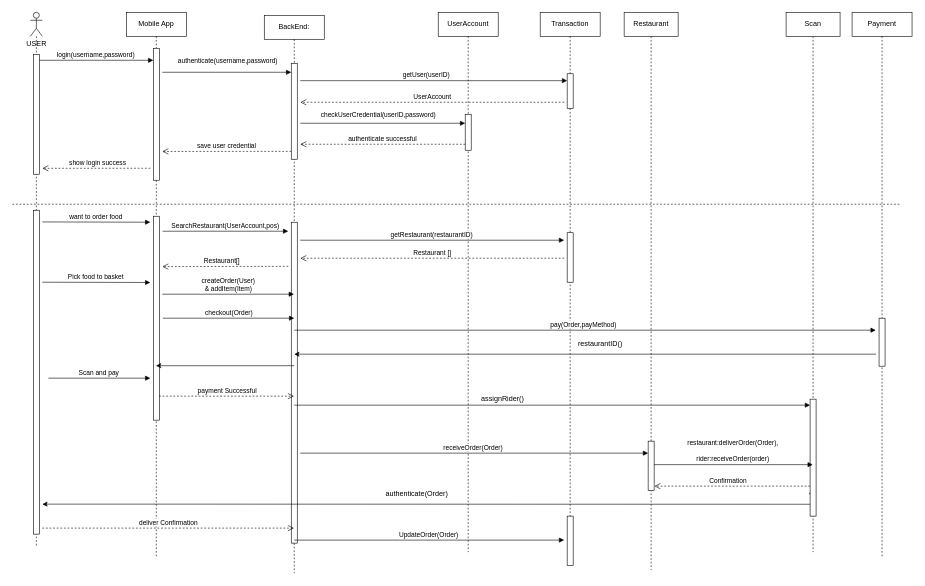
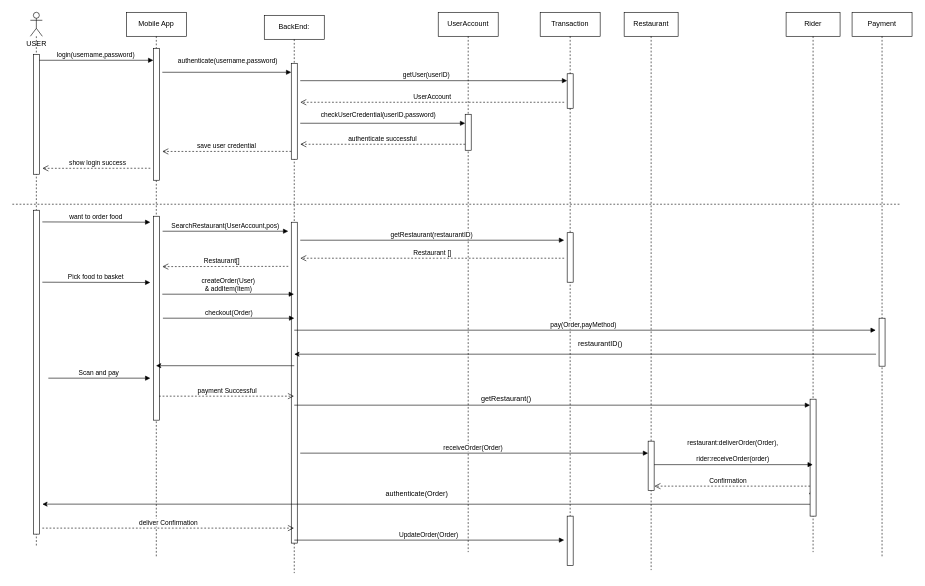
  <mxCell id="0" />
  <mxCell id="1" parent="0" />
  <mxCell id="2" value="" style="shape=umlLifeline;perimeter=lifelinePerimeter;whiteSpace=wrap;html=1;container=1;dropTarget=0;collapsible=0;recursiveResize=0;outlineConnect=0;portConstraint=eastwest;newEdgeStyle={&quot;curved&quot;:0,&quot;rounded&quot;:0};participant=umlActor;" parent="1" vertex="1"><mxGeometry x="50" y="20" width="20" height="890" as="geometry" /></mxCell>
  <mxCell id="3" value="" style="html=1;points=[[0,0,0,0,5],[0,1,0,0,-5],[1,0,0,0,5],[1,1,0,0,-5]];perimeter=orthogonalPerimeter;outlineConnect=0;targetShapes=umlLifeline;portConstraint=eastwest;newEdgeStyle={&quot;curved&quot;:0,&quot;rounded&quot;:0};" parent="2" vertex="1"><mxGeometry x="5" y="70" width="10" height="200" as="geometry" /></mxCell>
  <mxCell id="4" value="" style="html=1;points=[[0,0,0,0,5],[0,1,0,0,-5],[1,0,0,0,5],[1,1,0,0,-5]];perimeter=orthogonalPerimeter;outlineConnect=0;targetShapes=umlLifeline;portConstraint=eastwest;newEdgeStyle={&quot;curved&quot;:0,&quot;rounded&quot;:0};" parent="2" vertex="1"><mxGeometry x="5" y="330" width="10" height="540" as="geometry" /></mxCell>
  <mxCell id="5" value="Mobile App" style="shape=umlLifeline;perimeter=lifelinePerimeter;whiteSpace=wrap;html=1;container=1;dropTarget=0;collapsible=0;recursiveResize=0;outlineConnect=0;portConstraint=eastwest;newEdgeStyle={&quot;curved&quot;:0,&quot;rounded&quot;:0};" parent="1" vertex="1"><mxGeometry x="210" y="20" width="100" height="910" as="geometry" /></mxCell>
  <mxCell id="6" value="" style="html=1;points=[[0,0,0,0,5],[0,1,0,0,-5],[1,0,0,0,5],[1,1,0,0,-5]];perimeter=orthogonalPerimeter;outlineConnect=0;targetShapes=umlLifeline;portConstraint=eastwest;newEdgeStyle={&quot;curved&quot;:0,&quot;rounded&quot;:0};" parent="5" vertex="1"><mxGeometry x="45" y="60" width="10" height="220" as="geometry" /></mxCell>
  <mxCell id="7" value="" style="html=1;points=[[0,0,0,0,5],[0,1,0,0,-5],[1,0,0,0,5],[1,1,0,0,-5]];perimeter=orthogonalPerimeter;outlineConnect=0;targetShapes=umlLifeline;portConstraint=eastwest;newEdgeStyle={&quot;curved&quot;:0,&quot;rounded&quot;:0};" parent="5" vertex="1"><mxGeometry x="45" y="340" width="10" height="340" as="geometry" /></mxCell>
  <mxCell id="8" value="BackEnd:" style="shape=umlLifeline;perimeter=lifelinePerimeter;whiteSpace=wrap;html=1;container=1;dropTarget=0;collapsible=0;recursiveResize=0;outlineConnect=0;portConstraint=eastwest;newEdgeStyle={&quot;curved&quot;:0,&quot;rounded&quot;:0};" parent="1" vertex="1"><mxGeometry x="440" y="25" width="100" height="930" as="geometry" /></mxCell>
  <mxCell id="9" value="" style="html=1;points=[[0,0,0,0,5],[0,1,0,0,-5],[1,0,0,0,5],[1,1,0,0,-5]];perimeter=orthogonalPerimeter;outlineConnect=0;targetShapes=umlLifeline;portConstraint=eastwest;newEdgeStyle={&quot;curved&quot;:0,&quot;rounded&quot;:0};" parent="8" vertex="1"><mxGeometry x="45" y="80" width="10" height="160" as="geometry" /></mxCell>
  <mxCell id="10" value="" style="html=1;points=[[0,0,0,0,5],[0,1,0,0,-5],[1,0,0,0,5],[1,1,0,0,-5]];perimeter=orthogonalPerimeter;outlineConnect=0;targetShapes=umlLifeline;portConstraint=eastwest;newEdgeStyle={&quot;curved&quot;:0,&quot;rounded&quot;:0};" parent="8" vertex="1"><mxGeometry x="45" y="345" width="10" height="535" as="geometry" /></mxCell>
  <mxCell id="11" value="UserAccount" style="shape=umlLifeline;perimeter=lifelinePerimeter;whiteSpace=wrap;html=1;container=1;dropTarget=0;collapsible=0;recursiveResize=0;outlineConnect=0;portConstraint=eastwest;newEdgeStyle={&quot;curved&quot;:0,&quot;rounded&quot;:0};" parent="1" vertex="1"><mxGeometry x="730" y="20" width="100" height="900" as="geometry" /></mxCell>
  <mxCell id="12" value="Transaction" style="shape=umlLifeline;perimeter=lifelinePerimeter;whiteSpace=wrap;html=1;container=1;dropTarget=0;collapsible=0;recursiveResize=0;outlineConnect=0;portConstraint=eastwest;newEdgeStyle={&quot;curved&quot;:0,&quot;rounded&quot;:0};" parent="1" vertex="1"><mxGeometry x="900" y="20" width="100" height="922.5" as="geometry" /></mxCell>
  <mxCell id="13" value="" style="html=1;points=[[0,0,0,0,5],[0,1,0,0,-5],[1,0,0,0,5],[1,1,0,0,-5]];perimeter=orthogonalPerimeter;outlineConnect=0;targetShapes=umlLifeline;portConstraint=eastwest;newEdgeStyle={&quot;curved&quot;:0,&quot;rounded&quot;:0};" parent="12" vertex="1"><mxGeometry x="45" y="102.5" width="10" height="57.5" as="geometry" /></mxCell>
  <mxCell id="14" value="" style="html=1;points=[[0,0,0,0,5],[0,1,0,0,-5],[1,0,0,0,5],[1,1,0,0,-5]];perimeter=orthogonalPerimeter;outlineConnect=0;targetShapes=umlLifeline;portConstraint=eastwest;newEdgeStyle={&quot;curved&quot;:0,&quot;rounded&quot;:0};" parent="12" vertex="1"><mxGeometry x="45" y="367.5" width="10" height="82.5" as="geometry" /></mxCell>
  <mxCell id="15" value="" style="html=1;points=[[0,0,0,0,5],[0,1,0,0,-5],[1,0,0,0,5],[1,1,0,0,-5]];perimeter=orthogonalPerimeter;outlineConnect=0;targetShapes=umlLifeline;portConstraint=eastwest;newEdgeStyle={&quot;curved&quot;:0,&quot;rounded&quot;:0};" parent="12" vertex="1"><mxGeometry x="45" y="840" width="10" height="82.5" as="geometry" /></mxCell>
  <mxCell id="16" value="Payment" style="shape=umlLifeline;perimeter=lifelinePerimeter;whiteSpace=wrap;html=1;container=1;dropTarget=0;collapsible=0;recursiveResize=0;outlineConnect=0;portConstraint=eastwest;newEdgeStyle={&quot;curved&quot;:0,&quot;rounded&quot;:0};" parent="1" vertex="1"><mxGeometry x="1420" y="20" width="100" height="910" as="geometry" /></mxCell>
  <mxCell id="17" value="" style="html=1;points=[[0,0,0,0,5],[0,1,0,0,-5],[1,0,0,0,5],[1,1,0,0,-5]];perimeter=orthogonalPerimeter;outlineConnect=0;targetShapes=umlLifeline;portConstraint=eastwest;newEdgeStyle={&quot;curved&quot;:0,&quot;rounded&quot;:0};" parent="16" vertex="1"><mxGeometry x="45" y="510" width="10" height="80" as="geometry" /></mxCell>
  <mxCell id="18" value="Restaurant" style="shape=umlLifeline;perimeter=lifelinePerimeter;whiteSpace=wrap;html=1;container=1;dropTarget=0;collapsible=0;recursiveResize=0;outlineConnect=0;portConstraint=eastwest;newEdgeStyle={&quot;curved&quot;:0,&quot;rounded&quot;:0};size=40;" parent="1" vertex="1"><mxGeometry x="1040" y="20" width="90" height="930" as="geometry" /></mxCell>
  <mxCell id="19" value="" style="html=1;points=[[0,0,0,0,5],[0,1,0,0,-5],[1,0,0,0,5],[1,1,0,0,-5]];perimeter=orthogonalPerimeter;outlineConnect=0;targetShapes=umlLifeline;portConstraint=eastwest;newEdgeStyle={&quot;curved&quot;:0,&quot;rounded&quot;:0};" parent="18" vertex="1"><mxGeometry x="40" y="715" width="10" height="82.5" as="geometry" /></mxCell>
- <mxCell id="20" value="Scan" style="shape=umlLifeline;perimeter=lifelinePerimeter;whiteSpace=wrap;html=1;container=1;dropTarget=0;collapsible=0;recursiveResize=0;outlineConnect=0;portConstraint=eastwest;newEdgeStyle={&quot;curved&quot;:0,&quot;rounded&quot;:0};size=40;" parent="1" vertex="1"><mxGeometry x="1310" y="20" width="90" height="900" as="geometry" /></mxCell>
+ <mxCell id="20" value="Rider" style="shape=umlLifeline;perimeter=lifelinePerimeter;whiteSpace=wrap;html=1;container=1;dropTarget=0;collapsible=0;recursiveResize=0;outlineConnect=0;portConstraint=eastwest;newEdgeStyle={&quot;curved&quot;:0,&quot;rounded&quot;:0};size=40;" parent="1" vertex="1"><mxGeometry x="1310" y="20" width="90" height="900" as="geometry" /></mxCell>
  <mxCell id="21" value="login(username,password)" style="html=1;verticalAlign=bottom;endArrow=block;curved=0;rounded=0;" parent="1" source="3" edge="1"><mxGeometry x="-0.006" width="80" relative="1" as="geometry"><mxPoint x="115" y="100" as="sourcePoint" /><mxPoint x="255" y="100" as="targetPoint" /><mxPoint as="offset" /></mxGeometry></mxCell>
  <mxCell id="22" value="&amp;nbsp;" style="text;whiteSpace=wrap;html=1;" parent="1" vertex="1"><mxGeometry x="450" y="195" width="40" height="40" as="geometry" /></mxCell>
  <mxCell id="23" value="&amp;nbsp;" style="text;whiteSpace=wrap;html=1;" parent="1" vertex="1"><mxGeometry x="710" y="110" width="40" height="40" as="geometry" /></mxCell>
  <mxCell id="24" value="getUser(userID)" style="html=1;verticalAlign=bottom;endArrow=block;curved=0;rounded=0;" parent="1" target="13" edge="1"><mxGeometry x="-0.053" width="80" relative="1" as="geometry"><mxPoint x="500" y="134" as="sourcePoint" /><mxPoint x="940" y="134" as="targetPoint" /><mxPoint x="-1" as="offset" /></mxGeometry></mxCell>
  <mxCell id="25" value="authenticate(username,password)" style="html=1;verticalAlign=bottom;endArrow=block;curved=0;rounded=0;" parent="1" target="9" edge="1"><mxGeometry x="0.023" y="10" width="80" relative="1" as="geometry"><mxPoint x="270" y="120" as="sourcePoint" /><mxPoint x="460" y="120" as="targetPoint" /><mxPoint x="-1" as="offset" /></mxGeometry></mxCell>
  <mxCell id="26" value="UserAccount" style="html=1;verticalAlign=bottom;endArrow=open;dashed=1;endSize=8;curved=0;rounded=0;" parent="1" edge="1"><mxGeometry relative="1" as="geometry"><mxPoint x="940" y="170" as="sourcePoint" /><mxPoint x="500" y="170" as="targetPoint" /></mxGeometry></mxCell>
  <mxCell id="27" value="" style="html=1;points=[[0,0,0,0,5],[0,1,0,0,-5],[1,0,0,0,5],[1,1,0,0,-5]];perimeter=orthogonalPerimeter;outlineConnect=0;targetShapes=umlLifeline;portConstraint=eastwest;newEdgeStyle={&quot;curved&quot;:0,&quot;rounded&quot;:0};" parent="1" vertex="1"><mxGeometry x="775" y="190" width="10" height="60" as="geometry" /></mxCell>
  <mxCell id="28" value="&amp;nbsp;" style="text;whiteSpace=wrap;html=1;" parent="1" vertex="1"><mxGeometry x="770" y="445" width="40" height="40" as="geometry" /></mxCell>
  <mxCell id="29" value="checkUserCredential(userID,password)" style="html=1;verticalAlign=bottom;endArrow=block;curved=0;rounded=0;" parent="1" target="27" edge="1"><mxGeometry x="-0.054" y="5" width="80" relative="1" as="geometry"><mxPoint x="500" y="205" as="sourcePoint" /><mxPoint x="649" y="207" as="targetPoint" /><mxPoint as="offset" /></mxGeometry></mxCell>
  <mxCell id="30" value="authenticate successful" style="html=1;verticalAlign=bottom;endArrow=open;dashed=1;endSize=8;curved=0;rounded=0;" parent="1" edge="1"><mxGeometry relative="1" as="geometry"><mxPoint x="775" y="240" as="sourcePoint" /><mxPoint x="500" y="240" as="targetPoint" /></mxGeometry></mxCell>
  <mxCell id="31" value="save user credential" style="html=1;verticalAlign=bottom;endArrow=open;dashed=1;endSize=8;curved=0;rounded=0;" parent="1" edge="1"><mxGeometry relative="1" as="geometry"><mxPoint x="485" y="251.88" as="sourcePoint" /><mxPoint x="270" y="252" as="targetPoint" /></mxGeometry></mxCell>
  <mxCell id="32" value="&amp;nbsp;" style="text;whiteSpace=wrap;html=1;" parent="1" vertex="1"><mxGeometry x="620" y="430" width="40" height="40" as="geometry" /></mxCell>
  <mxCell id="33" value="&amp;nbsp;" style="text;whiteSpace=wrap;html=1;" parent="1" vertex="1"><mxGeometry x="870" y="725" width="40" height="40" as="geometry" /></mxCell>
  <mxCell id="34" value="" style="endArrow=none;dashed=1;html=1;rounded=0;" parent="1" edge="1"><mxGeometry width="50" height="50" relative="1" as="geometry"><mxPoint x="20" y="340" as="sourcePoint" /><mxPoint x="1500" y="340" as="targetPoint" /></mxGeometry></mxCell>
  <mxCell id="35" value="show login success" style="html=1;verticalAlign=bottom;endArrow=open;dashed=1;endSize=8;curved=0;rounded=0;" parent="1" edge="1"><mxGeometry x="-0.023" relative="1" as="geometry"><mxPoint x="250" y="280" as="sourcePoint" /><mxPoint x="70" y="280.12" as="targetPoint" /><mxPoint as="offset" /></mxGeometry></mxCell>
  <mxCell id="36" value="want to order food" style="html=1;verticalAlign=bottom;endArrow=block;curved=0;rounded=0;" parent="1" edge="1"><mxGeometry x="-0.006" width="80" relative="1" as="geometry"><mxPoint x="70" y="369.52" as="sourcePoint" /><mxPoint x="250" y="370" as="targetPoint" /><mxPoint as="offset" /></mxGeometry></mxCell>
  <mxCell id="37" value="SearchRestaurant(UserAccount,pos)" style="html=1;verticalAlign=bottom;endArrow=block;curved=0;rounded=0;" parent="1" edge="1"><mxGeometry x="-0.006" width="80" relative="1" as="geometry"><mxPoint x="270.5" y="385" as="sourcePoint" /><mxPoint x="480" y="385" as="targetPoint" /><mxPoint as="offset" /></mxGeometry></mxCell>
  <mxCell id="38" value="&amp;nbsp;" style="text;whiteSpace=wrap;html=1;" parent="1" vertex="1"><mxGeometry x="1000" y="725" width="40" height="40" as="geometry" /></mxCell>
  <mxCell id="39" value="getRestaurant(restaurantID)" style="html=1;verticalAlign=bottom;endArrow=block;curved=0;rounded=0;" parent="1" edge="1"><mxGeometry x="-0.006" width="80" relative="1" as="geometry"><mxPoint x="500" y="400" as="sourcePoint" /><mxPoint x="940" y="400" as="targetPoint" /><mxPoint as="offset" /></mxGeometry></mxCell>
  <mxCell id="40" value="&amp;nbsp;" style="text;whiteSpace=wrap;html=1;" parent="1" vertex="1"><mxGeometry x="1180" y="460" width="40" height="40" as="geometry" /></mxCell>
  <mxCell id="41" value="Restaurant []" style="html=1;verticalAlign=bottom;endArrow=open;dashed=1;endSize=8;curved=0;rounded=0;" parent="1" edge="1"><mxGeometry relative="1" as="geometry"><mxPoint x="940" y="430" as="sourcePoint" /><mxPoint x="500" y="430" as="targetPoint" /></mxGeometry></mxCell>
  <mxCell id="42" value="&amp;nbsp;" style="text;whiteSpace=wrap;html=1;" parent="1" vertex="1"><mxGeometry x="980" y="755" width="40" height="40" as="geometry" /></mxCell>
  <mxCell id="43" value="Restaurant[]" style="html=1;verticalAlign=bottom;endArrow=open;dashed=1;endSize=8;curved=0;rounded=0;" parent="1" edge="1"><mxGeometry x="0.059" relative="1" as="geometry"><mxPoint x="480" y="443.57" as="sourcePoint" /><mxPoint x="270" y="444" as="targetPoint" /><mxPoint as="offset" /></mxGeometry></mxCell>
  <mxCell id="44" value="Pick food to basket" style="html=1;verticalAlign=bottom;endArrow=block;curved=0;rounded=0;" parent="1" edge="1"><mxGeometry x="-0.006" width="80" relative="1" as="geometry"><mxPoint x="70" y="470" as="sourcePoint" /><mxPoint x="250" y="470.48" as="targetPoint" /><mxPoint as="offset" /></mxGeometry></mxCell>
  <mxCell id="45" value="&lt;div&gt;createOrder(User)&lt;/div&gt;&lt;div&gt;&amp;amp; addItem(Item)&lt;/div&gt;" style="html=1;verticalAlign=bottom;endArrow=block;curved=0;rounded=0;" parent="1" target="8" edge="1"><mxGeometry width="80" relative="1" as="geometry"><mxPoint x="270" y="490" as="sourcePoint" /><mxPoint x="450" y="490.48" as="targetPoint" /><mxPoint as="offset" /></mxGeometry></mxCell>
  <mxCell id="46" value="" style="html=1;verticalAlign=bottom;endArrow=block;curved=0;rounded=0;" parent="1" source="48" edge="1"><mxGeometry y="435" width="80" relative="1" as="geometry"><mxPoint x="300" y="675" as="sourcePoint" /><mxPoint x="1352.643" y="815" as="targetPoint" /><mxPoint x="-434" y="-31" as="offset" /></mxGeometry></mxCell>
  <mxCell id="47" value="" style="html=1;verticalAlign=bottom;endArrow=block;curved=0;rounded=0;" parent="1" target="48" edge="1"><mxGeometry x="-0.006" width="80" relative="1" as="geometry"><mxPoint x="490" y="675" as="sourcePoint" /><mxPoint x="1544" y="675" as="targetPoint" /><mxPoint as="offset" /></mxGeometry></mxCell>
  <mxCell id="48" value="" style="html=1;points=[[0,0,0,0,5],[0,1,0,0,-5],[1,0,0,0,5],[1,1,0,0,-5]];perimeter=orthogonalPerimeter;outlineConnect=0;targetShapes=umlLifeline;portConstraint=eastwest;newEdgeStyle={&quot;curved&quot;:0,&quot;rounded&quot;:0};" parent="1" vertex="1"><mxGeometry x="1350" y="665" width="10" height="195" as="geometry" /></mxCell>
  <mxCell id="49" value="receiveOrder(Order)" style="html=1;verticalAlign=bottom;endArrow=block;curved=0;rounded=0;" parent="1" edge="1"><mxGeometry x="-0.006" width="80" relative="1" as="geometry"><mxPoint x="500" y="755" as="sourcePoint" /><mxPoint x="1080" y="755" as="targetPoint" /><mxPoint as="offset" /></mxGeometry></mxCell>
- <mxCell id="50" value="assignRider()" style="text;whiteSpace=wrap;html=1;" parent="1" vertex="1"><mxGeometry x="800" y="651" width="130" height="40" as="geometry" /></mxCell>
+ <mxCell id="50" value="getRestaurant()" style="text;whiteSpace=wrap;html=1;" parent="1" vertex="1"><mxGeometry x="800" y="651" width="130" height="40" as="geometry" /></mxCell>
  <mxCell id="51" value="&lt;div&gt;restaurant:deliverOrder(Order),&lt;/div&gt;&lt;div&gt;&lt;br&gt;&lt;/div&gt;&lt;div&gt;rider:receiveOrder(order)&lt;/div&gt;" style="html=1;verticalAlign=bottom;endArrow=block;curved=0;rounded=0;" parent="1" edge="1"><mxGeometry x="-0.006" width="80" relative="1" as="geometry"><mxPoint x="1090" y="774.17" as="sourcePoint" /><mxPoint x="1354.5" y="774.17" as="targetPoint" /><mxPoint as="offset" /></mxGeometry></mxCell>
  <mxCell id="52" value="checkout(Order)" style="html=1;verticalAlign=bottom;endArrow=block;curved=0;rounded=0;" parent="1" edge="1"><mxGeometry width="80" relative="1" as="geometry"><mxPoint x="271" y="530" as="sourcePoint" /><mxPoint x="490" y="530" as="targetPoint" /><mxPoint as="offset" /></mxGeometry></mxCell>
  <mxCell id="53" value="pay(Order,payMethod)" style="html=1;verticalAlign=bottom;endArrow=block;curved=0;rounded=0;" parent="1" edge="1"><mxGeometry x="-0.006" width="80" relative="1" as="geometry"><mxPoint x="490" y="550" as="sourcePoint" /><mxPoint x="1459.5" y="550" as="targetPoint" /><mxPoint as="offset" /></mxGeometry></mxCell>
  <mxCell id="54" value="&amp;nbsp;" style="text;whiteSpace=wrap;html=1;" parent="1" vertex="1"><mxGeometry x="1470" y="590" width="40" height="40" as="geometry" /></mxCell>
  <mxCell id="55" value="&amp;nbsp;" style="text;whiteSpace=wrap;html=1;" parent="1" vertex="1"><mxGeometry x="50" y="250" width="40" height="40" as="geometry" /></mxCell>
  <mxCell id="56" value="" style="endArrow=classic;html=1;rounded=0;" parent="1" edge="1"><mxGeometry width="50" height="50" relative="1" as="geometry"><mxPoint x="1460" y="590" as="sourcePoint" /><mxPoint x="490.002" y="590" as="targetPoint" /></mxGeometry></mxCell>
  <mxCell id="57" value="restaurantID()" style="text;html=1;align=center;verticalAlign=middle;resizable=0;points=[];autosize=1;strokeColor=none;fillColor=none;" parent="1" vertex="1"><mxGeometry x="945" y="558" width="110" height="30" as="geometry" /></mxCell>
  <mxCell id="58" value="" style="endArrow=classic;html=1;rounded=0;" parent="1" target="5" edge="1"><mxGeometry width="50" height="50" relative="1" as="geometry"><mxPoint x="490" y="609.23" as="sourcePoint" /><mxPoint x="360" y="609.23" as="targetPoint" /></mxGeometry></mxCell>
  <mxCell id="59" value="Scan and pay" style="html=1;verticalAlign=bottom;endArrow=block;curved=0;rounded=0;" parent="1" edge="1"><mxGeometry x="-0.006" width="80" relative="1" as="geometry"><mxPoint x="80" y="630" as="sourcePoint" /><mxPoint x="250" y="630" as="targetPoint" /><mxPoint as="offset" /></mxGeometry></mxCell>
  <mxCell id="60" value="payment Successful" style="html=1;verticalAlign=bottom;endArrow=open;dashed=1;endSize=8;curved=0;rounded=0;" parent="1" target="8" edge="1"><mxGeometry relative="1" as="geometry"><mxPoint x="264.5" y="660" as="sourcePoint" /><mxPoint x="434" y="660" as="targetPoint" /></mxGeometry></mxCell>
  <mxCell id="61" value="" style="endArrow=classic;html=1;rounded=0;" parent="1" edge="1"><mxGeometry width="50" height="50" relative="1" as="geometry"><mxPoint x="1350" y="840.23" as="sourcePoint" /><mxPoint x="70" y="840" as="targetPoint" /></mxGeometry></mxCell>
  <mxCell id="62" value="Confirmation" style="html=1;verticalAlign=bottom;endArrow=open;dashed=1;endSize=8;curved=0;rounded=0;" parent="1" edge="1"><mxGeometry x="0.059" relative="1" as="geometry"><mxPoint x="1350" y="810" as="sourcePoint" /><mxPoint x="1090.5" y="810" as="targetPoint" /><mxPoint as="offset" /></mxGeometry></mxCell>
  <mxCell id="63" value="authenticate(Order)" style="text;html=1;align=center;verticalAlign=middle;resizable=0;points=[];autosize=1;strokeColor=none;fillColor=none;" parent="1" vertex="1"><mxGeometry x="614" y="808" width="160" height="30" as="geometry" /></mxCell>
  <mxCell id="64" value="&amp;nbsp;" style="text;whiteSpace=wrap;html=1;" parent="1" vertex="1"><mxGeometry x="1000" y="840" width="40" height="40" as="geometry" /></mxCell>
  <mxCell id="65" value="deliver Confirmation" style="html=1;verticalAlign=bottom;endArrow=open;dashed=1;endSize=8;curved=0;rounded=0;" parent="1" target="8" edge="1"><mxGeometry relative="1" as="geometry"><mxPoint x="70" y="880" as="sourcePoint" /><mxPoint x="295.5" y="880" as="targetPoint" /></mxGeometry></mxCell>
  <mxCell id="66" value="UpdateOrder(Order)" style="html=1;verticalAlign=bottom;endArrow=block;curved=0;rounded=0;" parent="1" edge="1"><mxGeometry x="-0.006" width="80" relative="1" as="geometry"><mxPoint x="490" y="900" as="sourcePoint" /><mxPoint x="940" y="900" as="targetPoint" /><mxPoint as="offset" /></mxGeometry></mxCell>
  <mxCell id="67" value="USER" style="text;html=1;align=center;verticalAlign=middle;resizable=0;points=[];autosize=1;strokeColor=none;fillColor=none;" parent="1" vertex="1"><mxGeometry x="35" y="58" width="50" height="30" as="geometry" /></mxCell>
